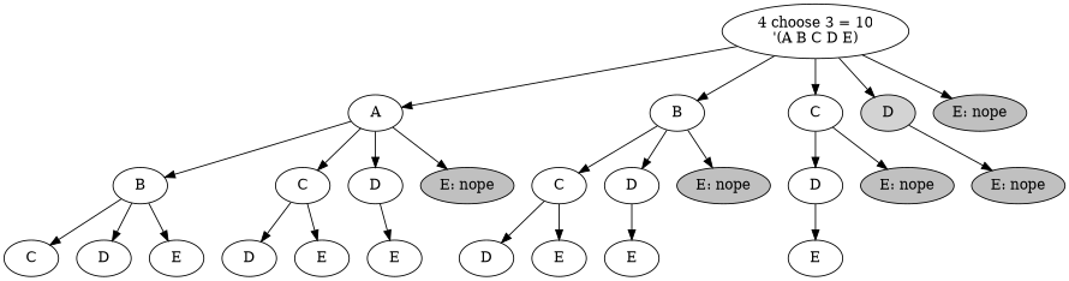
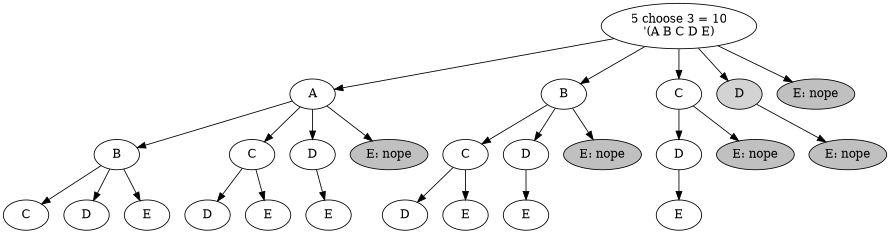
  digraph {
-   n1 [label="4 choose 3 = 10\n'(A B C D E)"]
+   n1 [label="5 choose 3 = 10\n'(A B C D E)"]
    n2 [label=A]
    n3 [label=B]
    n4 [label=C]
    n5 [fillcolor=lightgrey label=D style=filled]
    n6 [fillcolor=gray label="E: nope" style=filled]
    n7 [label=B]
    n8 [label=C]
    n9 [label=D]
    n10 [fillcolor=gray label="E: nope" style=filled]
    n11 [label=C]
    n12 [label=D]
    n13 [fillcolor=gray label="E: nope" style=filled]
    n14 [label=D]
    n15 [fillcolor=gray label="E: nope" style=filled]
    n16 [fillcolor=gray label="E: nope" style=filled]
    n17 [label=C]
    n18 [label=D]
    n19 [label=E]
    n20 [label=D]
    n21 [label=E]
    n22 [label=E]
    n23 [label=D]
    n24 [label=E]
    n25 [label=E]
    n26 [label=E]
    n1 -> n2
    n1 -> n3
    n1 -> n4
    n1 -> n5
    n1 -> n6
    n2 -> n7
    n2 -> n8
    n2 -> n9
    n2 -> n10
    n3 -> n11
    n3 -> n12
    n3 -> n13
    n4 -> n14
    n4 -> n15
    n5 -> n16
    n7 -> n17
    n7 -> n18
    n7 -> n19
    n8 -> n20
    n8 -> n21
    n9 -> n22
    n11 -> n23
    n11 -> n24
    n12 -> n25
    n14 -> n26
  }
